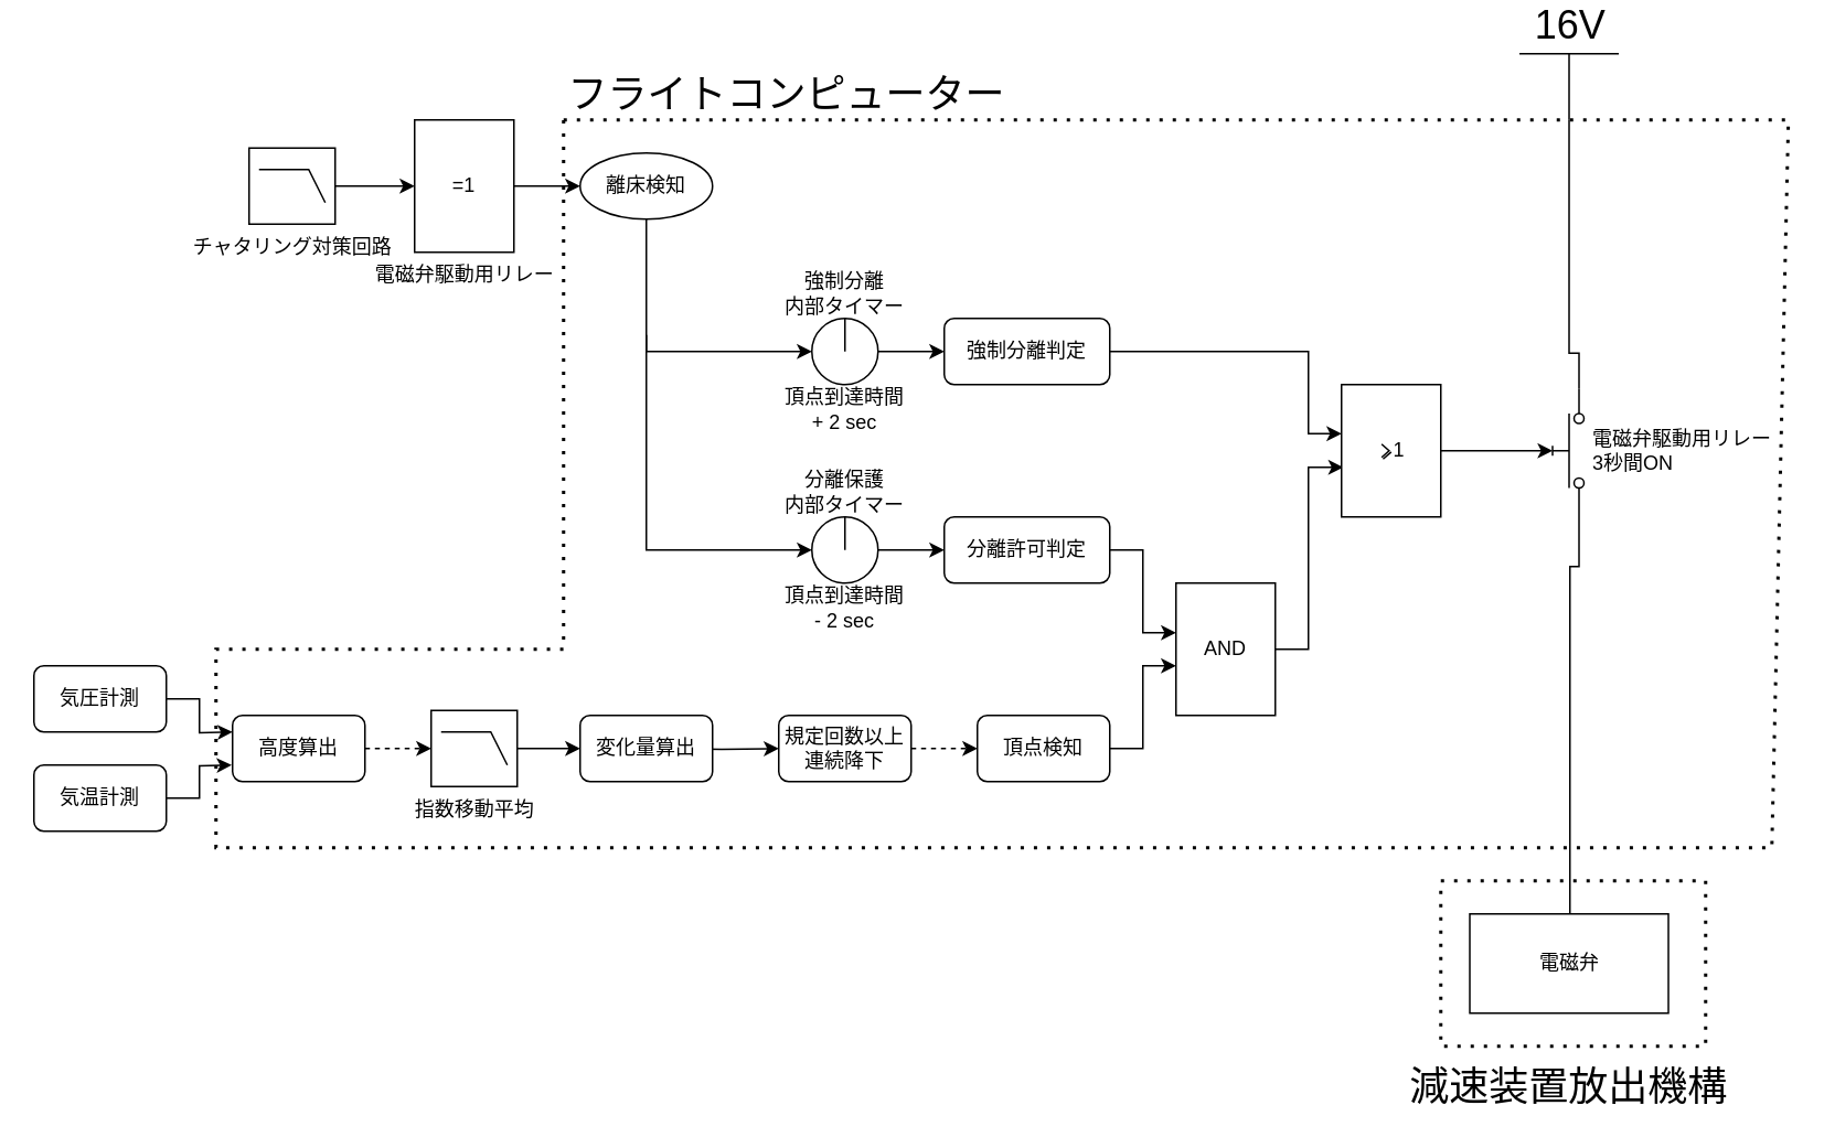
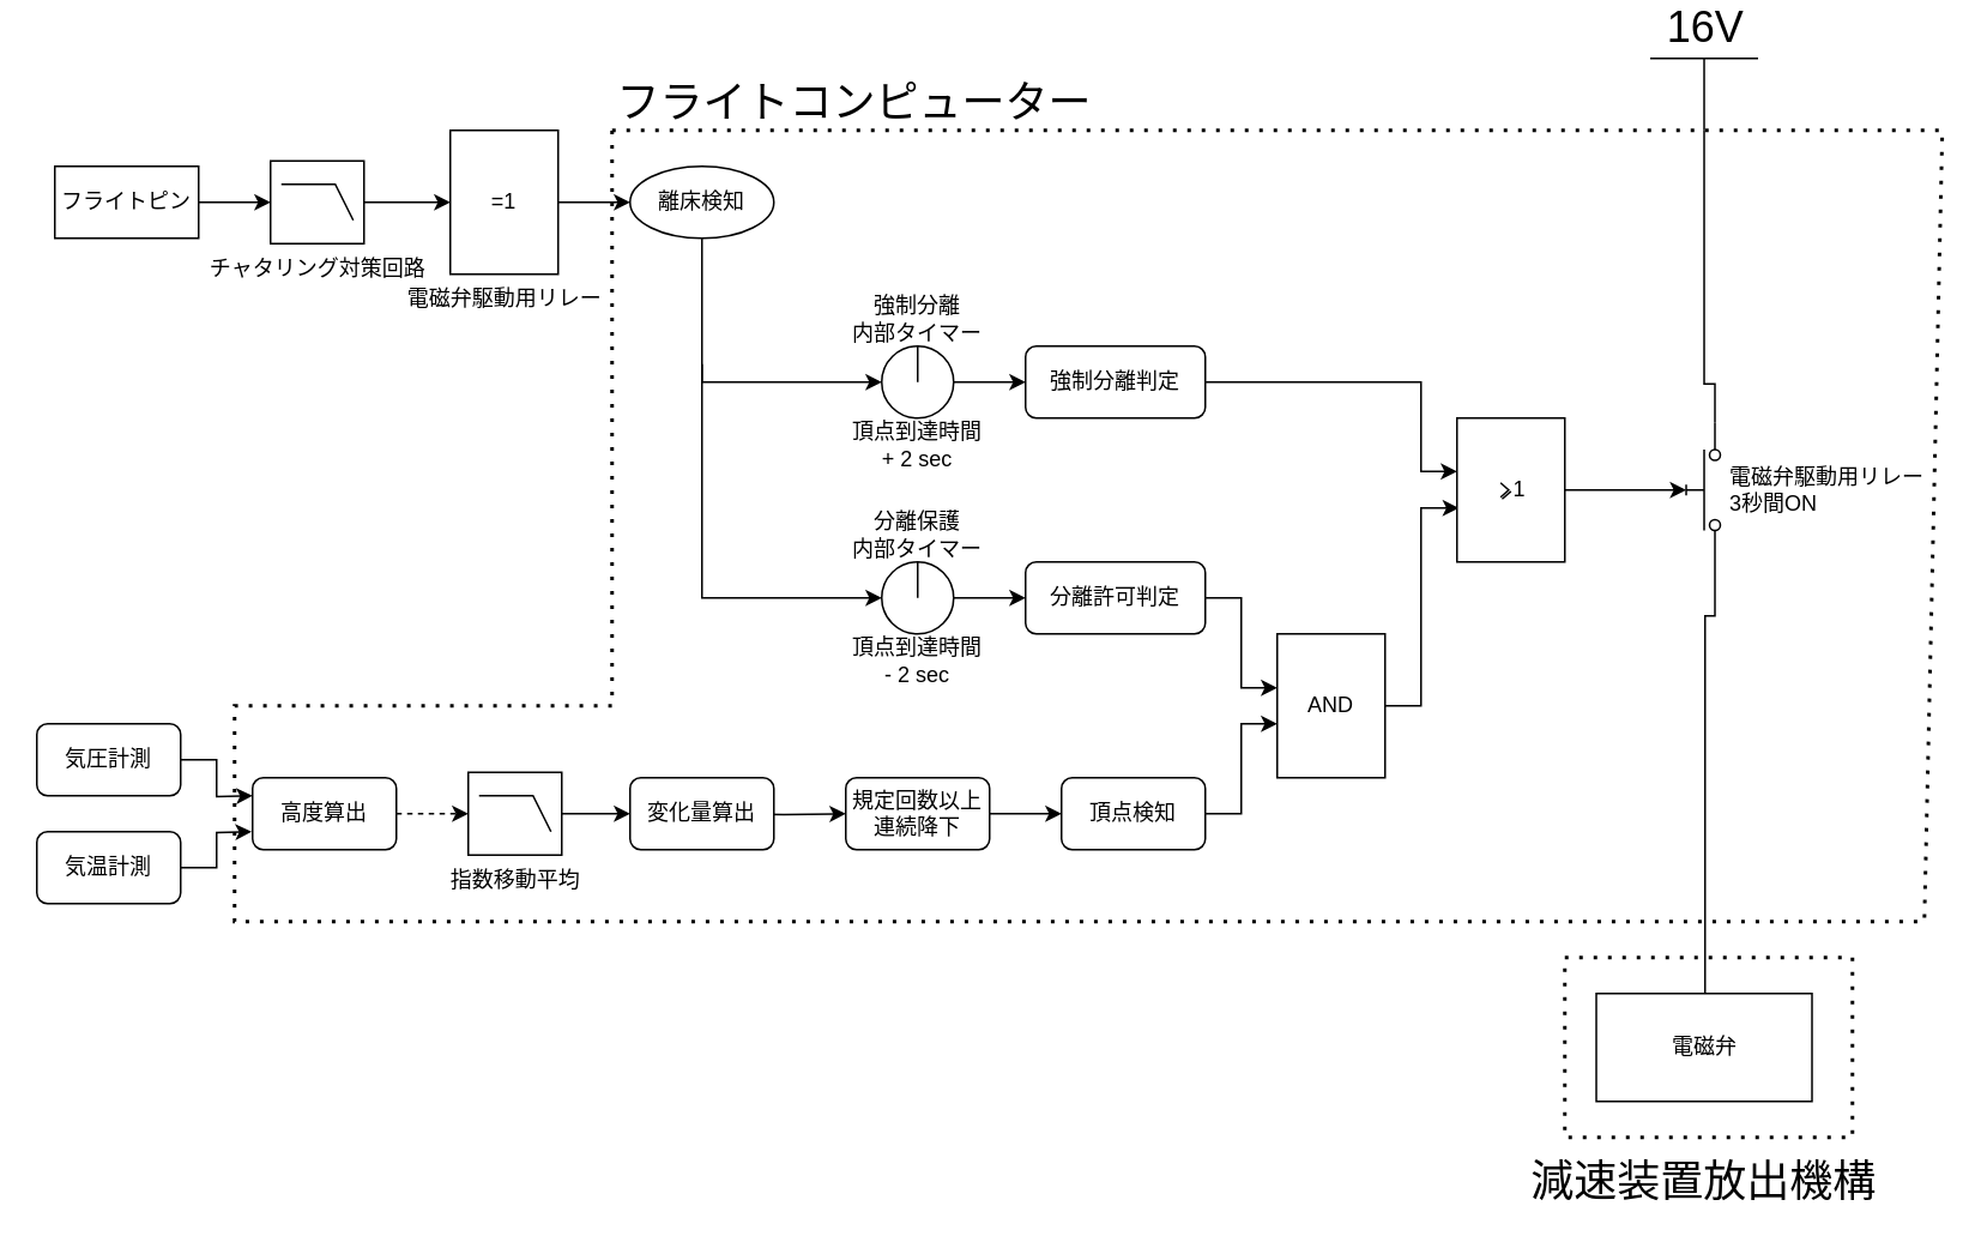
  <mxCell id="0" />
  <mxCell id="1" parent="0" />
+ <mxCell id="2" value="" style="edgeStyle=orthogonalEdgeStyle;rounded=0;orthogonalLoop=1;jettySize=auto;html=1;" parent="1" source="3" target="5" edge="1"><mxGeometry relative="1" as="geometry" /></mxCell>
+ <mxCell id="3" value="フライトピン" style="rounded=0;whiteSpace=wrap;html=1;" parent="1" vertex="1"><mxGeometry x="30" y="80" width="80" height="40" as="geometry" /></mxCell>
  <mxCell id="4" value="" style="edgeStyle=orthogonalEdgeStyle;rounded=0;orthogonalLoop=1;jettySize=auto;html=1;" parent="1" source="5" target="7" edge="1"><mxGeometry relative="1" as="geometry" /></mxCell>
  <mxCell id="5" value="チャタリング対策回路" style="verticalLabelPosition=bottom;shadow=0;dashed=0;align=center;html=1;verticalAlign=top;shape=mxgraph.electrical.logic_gates.lowpass_filter;" parent="1" vertex="1"><mxGeometry x="150" y="77" width="52" height="46" as="geometry" /></mxCell>
  <mxCell id="6" value="" style="edgeStyle=orthogonalEdgeStyle;rounded=0;orthogonalLoop=1;jettySize=auto;html=1;" parent="1" source="7" target="9" edge="1"><mxGeometry relative="1" as="geometry" /></mxCell>
  <mxCell id="7" value="電磁弁駆動用リレー" style="verticalLabelPosition=bottom;shadow=0;dashed=0;align=center;html=1;verticalAlign=top;shape=mxgraph.electrical.iec_logic_gates.xor;" parent="1" vertex="1"><mxGeometry x="250" y="60" width="60" height="80" as="geometry" /></mxCell>
  <mxCell id="8" style="edgeStyle=orthogonalEdgeStyle;rounded=0;orthogonalLoop=1;jettySize=auto;html=1;entryX=0;entryY=0.5;entryDx=0;entryDy=0;" parent="1" source="9" target="11" edge="1"><mxGeometry relative="1" as="geometry"><Array as="points"><mxPoint x="390" y="200" /></Array></mxGeometry></mxCell>
  <mxCell id="9" value="離床検知" style="ellipse;whiteSpace=wrap;html=1;" parent="1" vertex="1"><mxGeometry x="350" y="80" width="80" height="40" as="geometry" /></mxCell>
  <mxCell id="10" value="" style="edgeStyle=orthogonalEdgeStyle;rounded=0;orthogonalLoop=1;jettySize=auto;html=1;" parent="1" source="11" target="22" edge="1"><mxGeometry relative="1" as="geometry" /></mxCell>
  <mxCell id="11" value="" style="ellipse;whiteSpace=wrap;html=1;aspect=fixed;" parent="1" vertex="1"><mxGeometry x="490" y="180" width="40" height="40" as="geometry" /></mxCell>
  <mxCell id="12" value="強制分離&lt;br&gt;内部タイマー" style="text;html=1;strokeColor=none;fillColor=none;align=center;verticalAlign=middle;whiteSpace=wrap;rounded=0;" parent="1" vertex="1"><mxGeometry x="470" y="150" width="80" height="30" as="geometry" /></mxCell>
  <mxCell id="13" value="" style="endArrow=none;html=1;rounded=0;entryX=0.5;entryY=1;entryDx=0;entryDy=0;" parent="1" target="12" edge="1"><mxGeometry width="50" height="50" relative="1" as="geometry"><mxPoint x="510" y="200" as="sourcePoint" /><mxPoint x="560" y="150" as="targetPoint" /></mxGeometry></mxCell>
  <mxCell id="14" value="頂点到達時間&lt;br&gt;+ 2 sec" style="text;html=1;strokeColor=none;fillColor=none;align=center;verticalAlign=middle;whiteSpace=wrap;rounded=0;" parent="1" vertex="1"><mxGeometry x="470" y="220" width="80" height="30" as="geometry" /></mxCell>
  <mxCell id="15" value="" style="edgeStyle=orthogonalEdgeStyle;rounded=0;orthogonalLoop=1;jettySize=auto;html=1;" parent="1" source="16" target="24" edge="1"><mxGeometry relative="1" as="geometry" /></mxCell>
  <mxCell id="16" value="" style="ellipse;whiteSpace=wrap;html=1;aspect=fixed;" parent="1" vertex="1"><mxGeometry x="490" y="300" width="40" height="40" as="geometry" /></mxCell>
  <mxCell id="17" value="分離保護&lt;br&gt;内部タイマー" style="text;html=1;strokeColor=none;fillColor=none;align=center;verticalAlign=middle;whiteSpace=wrap;rounded=0;" parent="1" vertex="1"><mxGeometry x="470" y="270" width="80" height="30" as="geometry" /></mxCell>
  <mxCell id="18" value="" style="endArrow=none;html=1;rounded=0;entryX=0.5;entryY=1;entryDx=0;entryDy=0;" parent="1" target="17" edge="1"><mxGeometry width="50" height="50" relative="1" as="geometry"><mxPoint x="510" y="320" as="sourcePoint" /><mxPoint x="560" y="270" as="targetPoint" /></mxGeometry></mxCell>
  <mxCell id="19" value="頂点到達時間&lt;br&gt;- 2 sec" style="text;html=1;strokeColor=none;fillColor=none;align=center;verticalAlign=middle;whiteSpace=wrap;rounded=0;" parent="1" vertex="1"><mxGeometry x="470" y="340" width="80" height="30" as="geometry" /></mxCell>
  <mxCell id="20" value="" style="endArrow=classic;html=1;rounded=0;entryX=0;entryY=0.5;entryDx=0;entryDy=0;" parent="1" target="16" edge="1"><mxGeometry width="50" height="50" relative="1" as="geometry"><mxPoint x="390" y="190" as="sourcePoint" /><mxPoint x="440" y="140" as="targetPoint" /><Array as="points"><mxPoint x="390" y="320" /></Array></mxGeometry></mxCell>
  <mxCell id="21" style="edgeStyle=orthogonalEdgeStyle;rounded=0;orthogonalLoop=1;jettySize=auto;html=1;entryX=0;entryY=0.371;entryDx=0;entryDy=0;entryPerimeter=0;" parent="1" source="22" target="42" edge="1"><mxGeometry relative="1" as="geometry"><mxPoint x="820" y="250" as="targetPoint" /><Array as="points"><mxPoint x="790" y="200" /><mxPoint x="790" y="250" /></Array></mxGeometry></mxCell>
  <mxCell id="22" value="強制分離判定" style="rounded=1;whiteSpace=wrap;html=1;" parent="1" vertex="1"><mxGeometry x="570" y="180" width="100" height="40" as="geometry" /></mxCell>
  <mxCell id="23" style="edgeStyle=orthogonalEdgeStyle;rounded=0;orthogonalLoop=1;jettySize=auto;html=1;" parent="1" source="24" target="26" edge="1"><mxGeometry relative="1" as="geometry"><Array as="points"><mxPoint x="690" y="320" /><mxPoint x="690" y="370" /></Array></mxGeometry></mxCell>
  <mxCell id="24" value="分離許可判定" style="rounded=1;whiteSpace=wrap;html=1;" parent="1" vertex="1"><mxGeometry x="570" y="300" width="100" height="40" as="geometry" /></mxCell>
  <mxCell id="25" style="edgeStyle=orthogonalEdgeStyle;rounded=0;orthogonalLoop=1;jettySize=auto;html=1;entryX=0.017;entryY=0.625;entryDx=0;entryDy=0;entryPerimeter=0;" parent="1" source="26" target="42" edge="1"><mxGeometry relative="1" as="geometry"><Array as="points"><mxPoint x="790" y="380" /><mxPoint x="790" y="270" /></Array></mxGeometry></mxCell>
  <mxCell id="26" value="" style="verticalLabelPosition=bottom;shadow=0;dashed=0;align=center;html=1;verticalAlign=top;shape=mxgraph.electrical.iec_logic_gates.and;" parent="1" vertex="1"><mxGeometry x="710" y="340" width="60" height="80" as="geometry" /></mxCell>
  <mxCell id="27" style="edgeStyle=orthogonalEdgeStyle;rounded=0;orthogonalLoop=1;jettySize=auto;html=1;exitX=1;exitY=0.5;exitDx=0;exitDy=0;" parent="1" source="33" edge="1"><mxGeometry relative="1" as="geometry"><mxPoint x="100" y="410" as="sourcePoint" /><mxPoint x="140" y="430" as="targetPoint" /></mxGeometry></mxCell>
  <mxCell id="28" style="edgeStyle=orthogonalEdgeStyle;rounded=0;orthogonalLoop=1;jettySize=auto;html=1;exitX=1;exitY=0.5;exitDx=0;exitDy=0;" parent="1" source="34" edge="1"><mxGeometry relative="1" as="geometry"><mxPoint x="99.48" y="470" as="sourcePoint" /><mxPoint x="139.48" y="450" as="targetPoint" /></mxGeometry></mxCell>
  <mxCell id="29" value="" style="edgeStyle=orthogonalEdgeStyle;rounded=0;orthogonalLoop=1;jettySize=auto;html=1;" parent="1" source="30" edge="1"><mxGeometry relative="1" as="geometry"><mxPoint x="350" y="439.966" as="targetPoint" /></mxGeometry></mxCell>
  <mxCell id="30" value="指数移動平均" style="verticalLabelPosition=bottom;shadow=0;dashed=0;align=center;html=1;verticalAlign=top;shape=mxgraph.electrical.logic_gates.lowpass_filter;" parent="1" vertex="1"><mxGeometry x="260" y="417" width="52" height="46" as="geometry" /></mxCell>
- <mxCell id="31" value="" style="edgeStyle=orthogonalEdgeStyle;rounded=0;orthogonalLoop=1;jettySize=auto;html=1;dashed=1;" parent="1" source="32" target="36" edge="1"><mxGeometry relative="1" as="geometry" /></mxCell>
+ <mxCell id="31" value="" style="edgeStyle=orthogonalEdgeStyle;rounded=0;orthogonalLoop=1;jettySize=auto;html=1;" parent="1" source="32" target="36" edge="1"><mxGeometry relative="1" as="geometry" /></mxCell>
  <mxCell id="32" value="規定回数以上&lt;br&gt;連続降下" style="rounded=1;whiteSpace=wrap;html=1;" parent="1" vertex="1"><mxGeometry x="470" y="420" width="80" height="40" as="geometry" /></mxCell>
  <mxCell id="33" value="気圧計測" style="rounded=1;whiteSpace=wrap;html=1;" parent="1" vertex="1"><mxGeometry x="20" y="390" width="80" height="40" as="geometry" /></mxCell>
  <mxCell id="34" value="気温計測" style="rounded=1;whiteSpace=wrap;html=1;" parent="1" vertex="1"><mxGeometry x="20" y="450" width="80" height="40" as="geometry" /></mxCell>
  <mxCell id="35" style="edgeStyle=orthogonalEdgeStyle;rounded=0;orthogonalLoop=1;jettySize=auto;html=1;" parent="1" source="36" edge="1"><mxGeometry relative="1" as="geometry"><mxPoint x="710" y="390" as="targetPoint" /><Array as="points"><mxPoint x="690" y="440" /><mxPoint x="690" y="390" /><mxPoint x="710" y="390" /></Array></mxGeometry></mxCell>
  <mxCell id="36" value="頂点検知" style="rounded=1;whiteSpace=wrap;html=1;" parent="1" vertex="1"><mxGeometry x="590" y="420" width="80" height="40" as="geometry" /></mxCell>
  <mxCell id="37" value="" style="edgeStyle=orthogonalEdgeStyle;rounded=0;orthogonalLoop=1;jettySize=auto;html=1;" parent="1" target="32" edge="1"><mxGeometry relative="1" as="geometry"><mxPoint x="400" y="440" as="sourcePoint" /></mxGeometry></mxCell>
  <mxCell id="38" value="" style="edgeStyle=orthogonalEdgeStyle;rounded=0;orthogonalLoop=1;jettySize=auto;html=1;dashed=1;" parent="1" source="39" target="30" edge="1"><mxGeometry relative="1" as="geometry" /></mxCell>
  <mxCell id="39" value="高度算出" style="rounded=1;whiteSpace=wrap;html=1;" parent="1" vertex="1"><mxGeometry x="140" y="420" width="80" height="40" as="geometry" /></mxCell>
  <mxCell id="40" value="変化量算出" style="rounded=1;whiteSpace=wrap;html=1;" parent="1" vertex="1"><mxGeometry x="350" y="420" width="80" height="40" as="geometry" /></mxCell>
  <mxCell id="41" value="" style="edgeStyle=orthogonalEdgeStyle;rounded=0;orthogonalLoop=1;jettySize=auto;html=1;" parent="1" source="42" target="45" edge="1"><mxGeometry relative="1" as="geometry" /></mxCell>
  <mxCell id="42" value="" style="verticalLabelPosition=bottom;shadow=0;dashed=0;align=center;html=1;verticalAlign=top;shape=mxgraph.electrical.iec_logic_gates.or;" parent="1" vertex="1"><mxGeometry x="810" y="220" width="60" height="80" as="geometry" /></mxCell>
  <mxCell id="43" style="edgeStyle=orthogonalEdgeStyle;rounded=0;orthogonalLoop=1;jettySize=auto;html=1;exitX=1;exitY=0.8;exitDx=0;exitDy=0;entryX=0.5;entryY=0;entryDx=0;entryDy=0;entryPerimeter=0;endArrow=none;endFill=0;" parent="1" source="45" target="47" edge="1"><mxGeometry relative="1" as="geometry"><Array as="points"><mxPoint x="954" y="201" /><mxPoint x="948" y="201" /></Array></mxGeometry></mxCell>
  <mxCell id="44" style="edgeStyle=orthogonalEdgeStyle;rounded=0;orthogonalLoop=1;jettySize=auto;html=1;exitX=0;exitY=0.8;exitDx=0;exitDy=0;endArrow=none;endFill=0;" parent="1" source="45" target="48" edge="1"><mxGeometry relative="1" as="geometry"><mxPoint x="960" y="300" as="sourcePoint" /><Array as="points"><mxPoint x="954" y="330" /><mxPoint x="948" y="330" /></Array></mxGeometry></mxCell>
  <mxCell id="45" value="" style="html=1;shape=mxgraph.electrical.electro-mechanical.pushbutton;aspect=fixed;elSwitchState=off;rotation=-90;" parent="1" vertex="1"><mxGeometry x="910" y="250" width="75" height="20" as="geometry" /></mxCell>
  <mxCell id="46" value="電磁弁駆動用リレー&lt;br&gt;3秒間ON" style="text;html=1;strokeColor=none;fillColor=none;align=left;verticalAlign=middle;whiteSpace=wrap;rounded=0;" parent="1" vertex="1"><mxGeometry x="960" y="245" width="120" height="30" as="geometry" /></mxCell>
  <mxCell id="47" value="16V" style="verticalLabelPosition=top;verticalAlign=bottom;shape=mxgraph.electrical.signal_sources.vdd;shadow=0;dashed=0;align=center;strokeWidth=1;fontSize=24;html=1;flipV=1;" parent="1" vertex="1"><mxGeometry x="917.5" y="20" width="60" height="40" as="geometry" /></mxCell>
  <mxCell id="48" value="電磁弁" style="rounded=0;whiteSpace=wrap;html=1;" parent="1" vertex="1"><mxGeometry x="887.5" y="540" width="120" height="60" as="geometry" /></mxCell>
  <mxCell id="49" value="" style="endArrow=none;dashed=1;html=1;dashPattern=1 3;strokeWidth=2;rounded=0;" parent="1" edge="1"><mxGeometry width="50" height="50" relative="1" as="geometry"><mxPoint x="340" y="60" as="sourcePoint" /><mxPoint x="340" y="60" as="targetPoint" /><Array as="points"><mxPoint x="1080" y="60" /><mxPoint x="1070" y="500" /><mxPoint x="130" y="500" /><mxPoint x="130" y="380" /><mxPoint x="340" y="380" /></Array></mxGeometry></mxCell>
  <mxCell id="50" value="フライトコンピューター" style="text;html=1;strokeColor=none;fillColor=none;align=center;verticalAlign=middle;whiteSpace=wrap;rounded=0;fontSize=24;" parent="1" vertex="1"><mxGeometry x="340" y="30" width="270" height="30" as="geometry" /></mxCell>
  <mxCell id="51" value="減速装置放出機構" style="text;html=1;strokeColor=none;fillColor=none;align=center;verticalAlign=middle;whiteSpace=wrap;rounded=0;fontSize=24;" parent="1" vertex="1"><mxGeometry x="840" y="630" width="215" height="30" as="geometry" /></mxCell>
  <mxCell id="52" value="" style="endArrow=none;dashed=1;html=1;dashPattern=1 3;strokeWidth=2;rounded=0;" parent="1" edge="1"><mxGeometry width="50" height="50" relative="1" as="geometry"><mxPoint x="870" y="520" as="sourcePoint" /><mxPoint x="870" y="520" as="targetPoint" /><Array as="points"><mxPoint x="1030" y="520" /><mxPoint x="1030" y="620" /><mxPoint x="870" y="620" /></Array></mxGeometry></mxCell>
